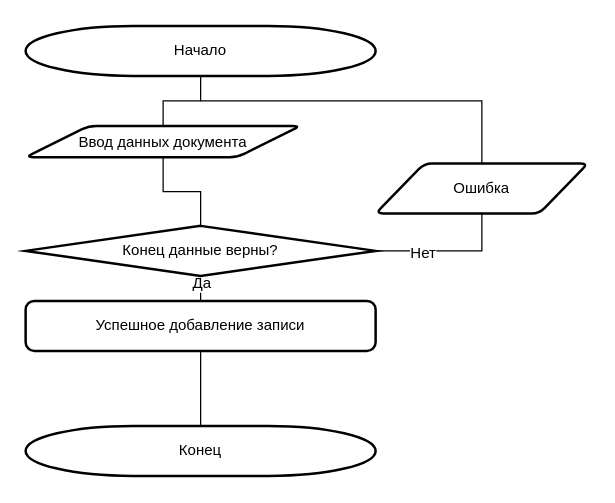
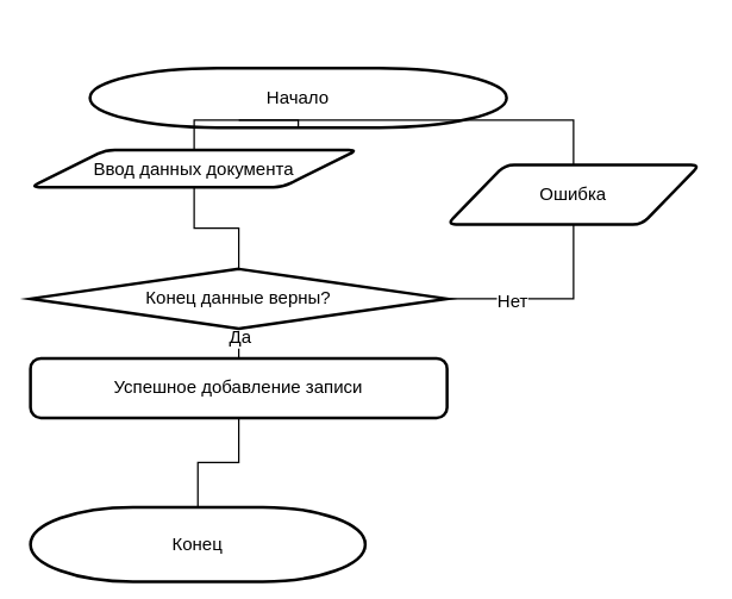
  <mxCell id="0" />
  <mxCell id="1" parent="0" />
- <mxCell id="2" value="Начало" style="strokeWidth=2;html=1;shape=mxgraph.flowchart.terminator;whiteSpace=wrap;strokeColor=default;align=center;verticalAlign=middle;fontFamily=Helvetica;fontSize=12;fontColor=default;labelBackgroundColor=default;fillColor=default;" vertex="1" parent="1"><mxGeometry x="20" y="20" width="280" height="40" as="geometry" /></mxCell>
+ <mxCell id="2" value="Начало" style="strokeWidth=2;html=1;shape=mxgraph.flowchart.terminator;whiteSpace=wrap;strokeColor=default;align=center;verticalAlign=middle;fontFamily=Helvetica;fontSize=12;fontColor=default;labelBackgroundColor=default;fillColor=default;" vertex="1" parent="1"><mxGeometry x="60" y="45" width="280" height="40" as="geometry" /></mxCell>
  <mxCell id="3" value="" style="edgeStyle=orthogonalEdgeStyle;shape=connector;rounded=0;orthogonalLoop=1;jettySize=auto;html=1;strokeColor=default;align=center;verticalAlign=middle;fontFamily=Helvetica;fontSize=12;fontColor=default;labelBackgroundColor=default;endArrow=none;endFill=0;" edge="1" parent="1" source="4" target="15"><mxGeometry relative="1" as="geometry" /></mxCell>
  <mxCell id="4" value="Успешное добавление записи" style="rounded=1;whiteSpace=wrap;html=1;absoluteArcSize=1;arcSize=14;strokeWidth=2;strokeColor=default;align=center;verticalAlign=middle;fontFamily=Helvetica;fontSize=12;fontColor=default;labelBackgroundColor=default;fillColor=default;" vertex="1" parent="1"><mxGeometry x="20" y="240" width="280" height="40" as="geometry" /></mxCell>
  <mxCell id="5" value="" style="edgeStyle=orthogonalEdgeStyle;shape=connector;rounded=0;orthogonalLoop=1;jettySize=auto;html=1;strokeColor=default;align=center;verticalAlign=middle;fontFamily=Helvetica;fontSize=12;fontColor=default;labelBackgroundColor=default;endArrow=none;endFill=0;" edge="1" parent="1" source="7" target="2"><mxGeometry relative="1" as="geometry" /></mxCell>
  <mxCell id="6" value="" style="edgeStyle=orthogonalEdgeStyle;shape=connector;rounded=0;orthogonalLoop=1;jettySize=auto;html=1;strokeColor=default;align=center;verticalAlign=middle;fontFamily=Helvetica;fontSize=12;fontColor=default;labelBackgroundColor=default;endArrow=none;endFill=0;" edge="1" parent="1" source="7" target="13"><mxGeometry relative="1" as="geometry" /></mxCell>
  <mxCell id="7" value="Ввод данных документа" style="shape=parallelogram;html=1;strokeWidth=2;perimeter=parallelogramPerimeter;whiteSpace=wrap;rounded=1;arcSize=12;size=0.23;strokeColor=default;align=center;verticalAlign=middle;fontFamily=Helvetica;fontSize=12;fontColor=default;labelBackgroundColor=default;fillColor=default;" vertex="1" parent="1"><mxGeometry x="20" y="100" width="220" height="25" as="geometry" /></mxCell>
  <mxCell id="8" value="" style="edgeStyle=orthogonalEdgeStyle;shape=connector;rounded=0;orthogonalLoop=1;jettySize=auto;html=1;strokeColor=default;align=center;verticalAlign=middle;fontFamily=Helvetica;fontSize=12;fontColor=default;labelBackgroundColor=default;endArrow=none;endFill=0;" edge="1" parent="1" source="13" target="4"><mxGeometry relative="1" as="geometry" /></mxCell>
  <mxCell id="9" value="Да" style="edgeLabel;html=1;align=center;verticalAlign=middle;resizable=0;points=[];strokeColor=default;strokeWidth=1;fontFamily=Helvetica;fontSize=12;fontColor=default;labelBackgroundColor=default;fillColor=default;" vertex="1" connectable="0" parent="8"><mxGeometry x="0.15" relative="1" as="geometry"><mxPoint as="offset" /></mxGeometry></mxCell>
  <mxCell id="10" style="edgeStyle=orthogonalEdgeStyle;shape=connector;rounded=0;orthogonalLoop=1;jettySize=auto;html=1;strokeColor=default;align=center;verticalAlign=middle;fontFamily=Helvetica;fontSize=12;fontColor=default;labelBackgroundColor=default;endArrow=none;endFill=0;" edge="1" parent="1" source="14"><mxGeometry relative="1" as="geometry"><mxPoint x="160" y="80" as="targetPoint" /><Array as="points"><mxPoint x="385" y="80" /></Array></mxGeometry></mxCell>
  <mxCell id="11" style="edgeStyle=orthogonalEdgeStyle;shape=connector;rounded=0;orthogonalLoop=1;jettySize=auto;html=1;entryX=0.5;entryY=1;entryDx=0;entryDy=0;strokeColor=default;align=center;verticalAlign=middle;fontFamily=Helvetica;fontSize=12;fontColor=default;labelBackgroundColor=default;endArrow=none;endFill=0;" edge="1" parent="1" target="14"><mxGeometry relative="1" as="geometry"><mxPoint x="299.999" y="200" as="sourcePoint" /><mxPoint x="524.97" y="190" as="targetPoint" /><Array as="points"><mxPoint x="385" y="200" /></Array></mxGeometry></mxCell>
  <mxCell id="12" value="Нет" style="edgeLabel;html=1;align=center;verticalAlign=middle;resizable=0;points=[];strokeColor=default;strokeWidth=1;fontFamily=Helvetica;fontSize=12;fontColor=default;labelBackgroundColor=default;fillColor=default;" vertex="1" connectable="0" parent="11"><mxGeometry x="-0.345" y="-1" relative="1" as="geometry"><mxPoint as="offset" /></mxGeometry></mxCell>
  <mxCell id="13" value="Конец данные верны?" style="strokeWidth=2;html=1;shape=mxgraph.flowchart.decision;whiteSpace=wrap;strokeColor=default;align=center;verticalAlign=middle;fontFamily=Helvetica;fontSize=12;fontColor=default;labelBackgroundColor=default;fillColor=default;" vertex="1" parent="1"><mxGeometry x="20" y="180" width="280" height="40" as="geometry" /></mxCell>
- <mxCell id="14" value="Ошибка" style="shape=parallelogram;html=1;strokeWidth=2;perimeter=parallelogramPerimeter;whiteSpace=wrap;rounded=1;arcSize=12;size=0.23;strokeColor=default;align=center;verticalAlign=middle;fontFamily=Helvetica;fontSize=12;fontColor=default;labelBackgroundColor=default;fillColor=default;" vertex="1" parent="1"><mxGeometry x="300" y="130" width="170" height="40" as="geometry" /></mxCell>
- <mxCell id="15" value="Конец" style="strokeWidth=2;html=1;shape=mxgraph.flowchart.terminator;whiteSpace=wrap;strokeColor=default;align=center;verticalAlign=middle;fontFamily=Helvetica;fontSize=12;fontColor=default;labelBackgroundColor=default;fillColor=default;" vertex="1" parent="1"><mxGeometry x="20" y="340" width="280" height="40" as="geometry" /></mxCell>
+ <mxCell id="14" value="Ошибка" style="shape=parallelogram;html=1;strokeWidth=2;perimeter=parallelogramPerimeter;whiteSpace=wrap;rounded=1;arcSize=12;size=0.23;strokeColor=default;align=center;verticalAlign=middle;fontFamily=Helvetica;fontSize=12;fontColor=default;labelBackgroundColor=default;fillColor=default;" vertex="1" parent="1"><mxGeometry x="300" y="110" width="170" height="40" as="geometry" /></mxCell>
+ <mxCell id="15" value="Конец" style="strokeWidth=2;html=1;shape=mxgraph.flowchart.terminator;whiteSpace=wrap;strokeColor=default;align=center;verticalAlign=middle;fontFamily=Helvetica;fontSize=12;fontColor=default;labelBackgroundColor=default;fillColor=default;" vertex="1" parent="1"><mxGeometry x="20" y="340" width="225" height="50" as="geometry" /></mxCell>
